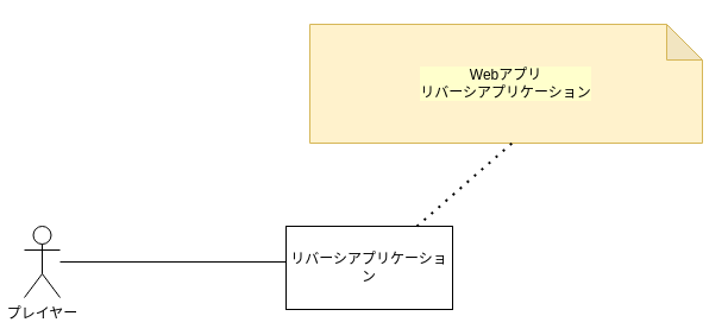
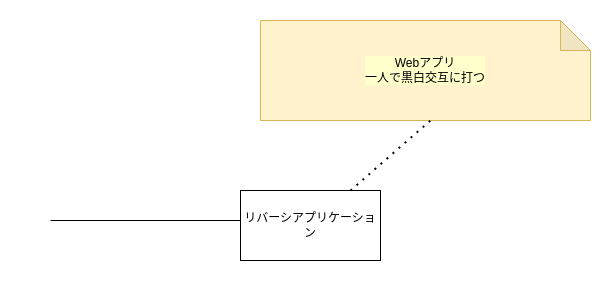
  <mxCell id="0" />
  <mxCell id="1" parent="0" />
  <mxCell id="2" value="リバーシアプリケーション" style="whiteSpace=wrap;html=1;rounded=0;" vertex="1" parent="1"><mxGeometry x="240" y="190" width="140" height="70" as="geometry" /></mxCell>
- <mxCell id="3" value="プレイヤー" style="shape=umlActor;verticalLabelPosition=bottom;verticalAlign=top;html=1;direction=east;" vertex="1" parent="1"><mxGeometry x="20" y="190" width="30" height="60" as="geometry" /></mxCell>
  <mxCell id="4" value="" style="line;strokeWidth=1;fillColor=none;align=left;verticalAlign=middle;spacingTop=-1;spacingLeft=3;spacingRight=3;rotatable=0;labelPosition=right;points=[];portConstraint=eastwest;strokeColor=inherit;" vertex="1" parent="1"><mxGeometry x="50" y="216" width="190" height="8" as="geometry" /></mxCell>
- <mxCell id="5" value="Webアプリ&lt;br&gt;リバーシアプリケーション" style="shape=note;whiteSpace=wrap;html=1;backgroundOutline=1;darkOpacity=0.05;labelBackgroundColor=#FFFFCC;fillColor=#fff2cc;strokeColor=#d6b656;" vertex="1" parent="1"><mxGeometry x="260" y="20" width="330" height="100" as="geometry" /></mxCell>
+ <mxCell id="5" value="Webアプリ&lt;br&gt;一人で黒白交互に打つ" style="shape=note;whiteSpace=wrap;html=1;backgroundOutline=1;darkOpacity=0.05;labelBackgroundColor=#FFFFCC;fillColor=#fff2cc;strokeColor=#d6b656;" vertex="1" parent="1"><mxGeometry x="260" y="20" width="330" height="100" as="geometry" /></mxCell>
  <mxCell id="6" value="" style="endArrow=none;dashed=1;html=1;dashPattern=1 3;strokeWidth=2;" edge="1" parent="1" source="2"><mxGeometry width="50" height="50" relative="1" as="geometry"><mxPoint x="380" y="170" as="sourcePoint" /><mxPoint x="430" y="120" as="targetPoint" /></mxGeometry></mxCell>
